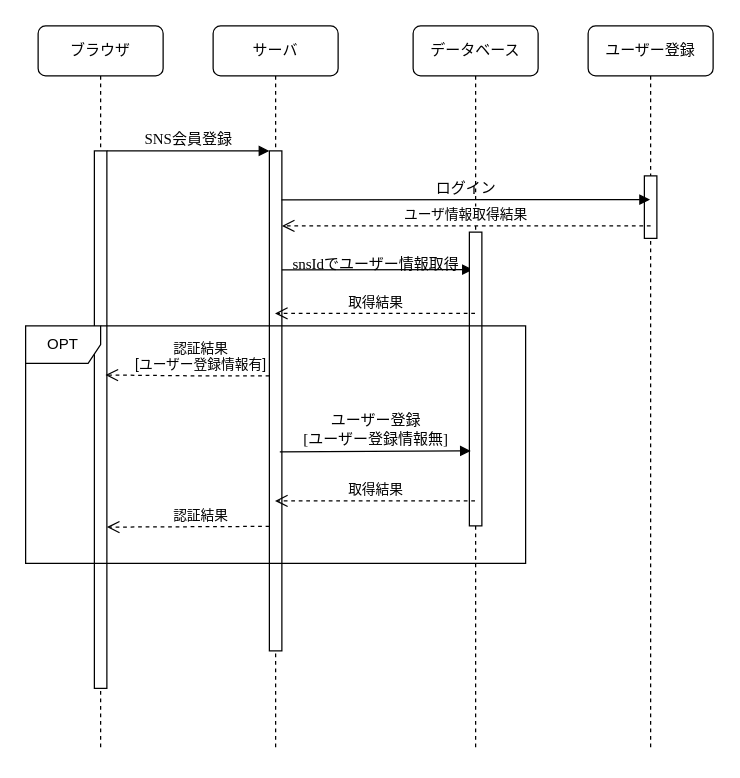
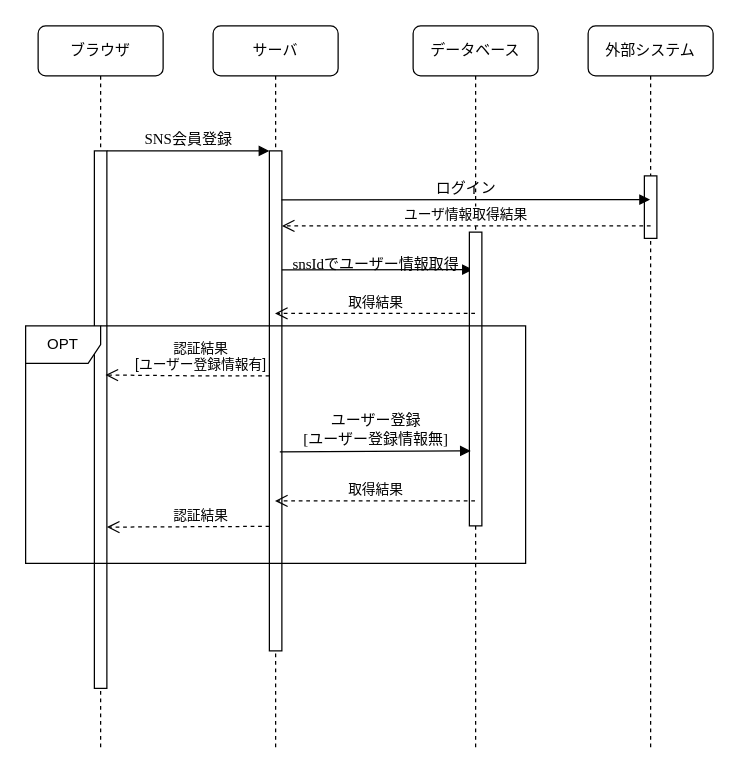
  <mxCell id="0" />
  <mxCell id="1" parent="0" />
  <mxCell id="2" value="サーバ" style="shape=umlLifeline;perimeter=lifelinePerimeter;whiteSpace=wrap;html=1;container=1;collapsible=0;recursiveResize=0;outlineConnect=0;rounded=1;shadow=0;comic=0;labelBackgroundColor=none;strokeWidth=1;fontFamily=Verdana;fontSize=12;align=center;" parent="1" vertex="1"><mxGeometry x="170" y="20" width="100" height="580" as="geometry" /></mxCell>
  <mxCell id="3" value="" style="html=1;points=[];perimeter=orthogonalPerimeter;rounded=0;shadow=0;comic=0;labelBackgroundColor=none;strokeWidth=1;fontFamily=Verdana;fontSize=12;align=center;" parent="2" vertex="1"><mxGeometry x="45" y="100" width="10" height="400" as="geometry" /></mxCell>
  <mxCell id="4" value="snsIdでユーザー情報取得" style="html=1;verticalAlign=bottom;endArrow=block;labelBackgroundColor=none;fontFamily=Verdana;fontSize=12;edgeStyle=elbowEdgeStyle;elbow=vertical;exitX=1.226;exitY=0.433;exitDx=0;exitDy=0;exitPerimeter=0;" edge="1" parent="2"><mxGeometry x="-0.016" y="-5" relative="1" as="geometry"><mxPoint x="55.0" y="195.26" as="sourcePoint" /><mxPoint x="207.74" y="195" as="targetPoint" /><Array as="points"><mxPoint x="207.74" y="195" /></Array><mxPoint as="offset" /></mxGeometry></mxCell>
  <mxCell id="5" value="データベース" style="shape=umlLifeline;perimeter=lifelinePerimeter;whiteSpace=wrap;html=1;container=1;collapsible=0;recursiveResize=0;outlineConnect=0;rounded=1;shadow=0;comic=0;labelBackgroundColor=none;strokeWidth=1;fontFamily=Verdana;fontSize=12;align=center;" parent="1" vertex="1"><mxGeometry x="330" y="20" width="100" height="580" as="geometry" /></mxCell>
  <mxCell id="6" value="" style="html=1;points=[];perimeter=orthogonalPerimeter;rounded=0;shadow=0;comic=0;labelBackgroundColor=none;strokeWidth=1;fontFamily=Verdana;fontSize=12;align=center;" parent="5" vertex="1"><mxGeometry x="45" y="165" width="10" height="235" as="geometry" /></mxCell>
- <mxCell id="7" value="ユーザー登録" style="shape=umlLifeline;perimeter=lifelinePerimeter;whiteSpace=wrap;html=1;container=1;collapsible=0;recursiveResize=0;outlineConnect=0;rounded=1;shadow=0;comic=0;labelBackgroundColor=none;strokeWidth=1;fontFamily=Verdana;fontSize=12;align=center;" parent="1" vertex="1"><mxGeometry x="470" y="20" width="100" height="580" as="geometry" /></mxCell>
+ <mxCell id="7" value="外部システム" style="shape=umlLifeline;perimeter=lifelinePerimeter;whiteSpace=wrap;html=1;container=1;collapsible=0;recursiveResize=0;outlineConnect=0;rounded=1;shadow=0;comic=0;labelBackgroundColor=none;strokeWidth=1;fontFamily=Verdana;fontSize=12;align=center;" parent="1" vertex="1"><mxGeometry x="470" y="20" width="100" height="580" as="geometry" /></mxCell>
  <mxCell id="8" value="" style="html=1;points=[];perimeter=orthogonalPerimeter;rounded=0;shadow=0;comic=0;labelBackgroundColor=none;strokeWidth=1;fontFamily=Verdana;fontSize=12;align=center;" vertex="1" parent="7"><mxGeometry x="45" y="120" width="10" height="50" as="geometry" /></mxCell>
  <mxCell id="9" value="ブラウザ" style="shape=umlLifeline;perimeter=lifelinePerimeter;whiteSpace=wrap;html=1;container=1;collapsible=0;recursiveResize=0;outlineConnect=0;rounded=1;shadow=0;comic=0;labelBackgroundColor=none;strokeWidth=1;fontFamily=Verdana;fontSize=12;align=center;" parent="1" vertex="1"><mxGeometry x="30" y="20" width="100" height="580" as="geometry" /></mxCell>
  <mxCell id="10" value="" style="html=1;points=[];perimeter=orthogonalPerimeter;rounded=0;shadow=0;comic=0;labelBackgroundColor=none;strokeWidth=1;fontFamily=Verdana;fontSize=12;align=center;" parent="9" vertex="1"><mxGeometry x="45" y="100" width="10" height="430" as="geometry" /></mxCell>
  <mxCell id="11" value="SNS会員登録" style="html=1;verticalAlign=bottom;endArrow=block;entryX=0;entryY=0;labelBackgroundColor=none;fontFamily=Verdana;fontSize=12;edgeStyle=elbowEdgeStyle;elbow=vertical;" parent="1" source="10" target="3" edge="1"><mxGeometry relative="1" as="geometry"><mxPoint x="150" y="130" as="sourcePoint" /></mxGeometry></mxCell>
  <mxCell id="12" value="取得結果" style="html=1;verticalAlign=bottom;endArrow=open;dashed=1;endSize=8;curved=0;rounded=0;" parent="1" source="5" target="2" edge="1"><mxGeometry relative="1" as="geometry"><mxPoint x="430" y="310" as="sourcePoint" /><mxPoint x="350" y="310" as="targetPoint" /><Array as="points"><mxPoint x="320" y="400" /></Array></mxGeometry></mxCell>
  <mxCell id="13" value="ログイン" style="html=1;verticalAlign=bottom;endArrow=block;labelBackgroundColor=none;fontFamily=Verdana;fontSize=12;edgeStyle=elbowEdgeStyle;elbow=vertical;exitX=0.968;exitY=0.098;exitDx=0;exitDy=0;exitPerimeter=0;" edge="1" parent="1" source="3" target="7"><mxGeometry relative="1" as="geometry"><mxPoint x="95" y="130" as="sourcePoint" /><mxPoint x="225" y="130" as="targetPoint" /></mxGeometry></mxCell>
  <mxCell id="14" value="ユーザ情報取得結果" style="html=1;verticalAlign=bottom;endArrow=open;dashed=1;endSize=8;curved=0;rounded=0;exitX=0.5;exitY=0.8;exitDx=0;exitDy=0;exitPerimeter=0;" edge="1" parent="1" source="8" target="3"><mxGeometry relative="1" as="geometry"><mxPoint x="520" y="170" as="sourcePoint" /><mxPoint x="230" y="170" as="targetPoint" /><Array as="points"><mxPoint x="450" y="180" /></Array></mxGeometry></mxCell>
  <mxCell id="15" value="ユーザー登録&lt;div&gt;[ユーザー登録情報無]&lt;/div&gt;" style="html=1;verticalAlign=bottom;endArrow=block;labelBackgroundColor=none;fontFamily=Verdana;fontSize=12;edgeStyle=elbowEdgeStyle;elbow=vertical;entryX=0.111;entryY=0.742;entryDx=0;entryDy=0;entryPerimeter=0;exitX=0.833;exitY=0.602;exitDx=0;exitDy=0;exitPerimeter=0;" edge="1" parent="1" source="3" target="6"><mxGeometry relative="1" as="geometry"><mxPoint x="240" y="360" as="sourcePoint" /><mxPoint x="374" y="320" as="targetPoint" /><Array as="points"><mxPoint x="300" y="360" /></Array></mxGeometry></mxCell>
  <mxCell id="16" value="取得結果" style="html=1;verticalAlign=bottom;endArrow=open;dashed=1;endSize=8;curved=0;rounded=0;" edge="1" parent="1" source="5" target="2"><mxGeometry x="-0.004" relative="1" as="geometry"><mxPoint x="390" y="260" as="sourcePoint" /><mxPoint x="230" y="260" as="targetPoint" /><Array as="points"><mxPoint x="300" y="250" /></Array><mxPoint as="offset" /></mxGeometry></mxCell>
  <mxCell id="17" value="OPT" style="shape=umlFrame;whiteSpace=wrap;html=1;pointerEvents=0;" vertex="1" parent="1"><mxGeometry x="20" y="260" width="400" height="190" as="geometry" /></mxCell>
  <mxCell id="18" value="認証結果&lt;div&gt;[ユーザー登録情報有]&lt;/div&gt;" style="html=1;verticalAlign=bottom;endArrow=open;dashed=1;endSize=8;curved=0;rounded=0;entryX=0.889;entryY=0.417;entryDx=0;entryDy=0;entryPerimeter=0;" edge="1" parent="1" source="3" target="10"><mxGeometry x="-0.161" relative="1" as="geometry"><mxPoint x="219" y="340" as="sourcePoint" /><mxPoint x="80" y="340" as="targetPoint" /><Array as="points"><mxPoint x="160" y="300" /></Array><mxPoint as="offset" /></mxGeometry></mxCell>
  <mxCell id="19" value="認証結果" style="html=1;verticalAlign=bottom;endArrow=open;dashed=1;endSize=8;curved=0;rounded=0;exitX=0;exitY=0.751;exitDx=0;exitDy=0;exitPerimeter=0;entryX=1;entryY=0.7;entryDx=0;entryDy=0;entryPerimeter=0;" edge="1" parent="1" source="3" target="10"><mxGeometry x="-0.161" relative="1" as="geometry"><mxPoint x="225" y="310" as="sourcePoint" /><mxPoint x="94" y="309" as="targetPoint" /><Array as="points" /><mxPoint as="offset" /></mxGeometry></mxCell>
